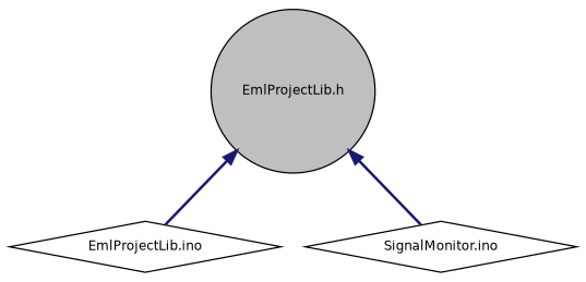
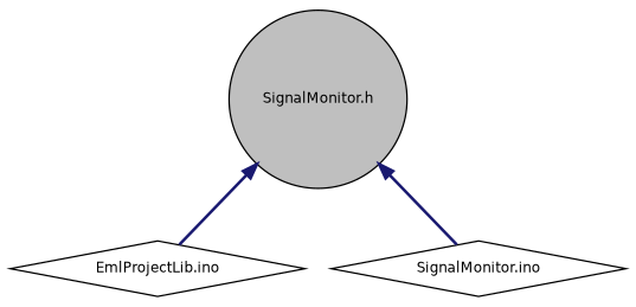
  digraph {
    node [color=black fillcolor=white fontname=Helvetica fontsize=10 shape=diamond style=filled]
    edge [color=midnightblue dir=back fontname=Helvetica fontsize=10 labelfontname=Helvetica labelfontsize=10 style=bold]
-   n1 [fillcolor=grey75 fontcolor=black height=0.2 label="EmlProjectLib.h" shape=circle width=0.4]
+   n1 [fillcolor=grey75 fontcolor=black height=0.2 label="SignalMonitor.h" shape=circle width=0.4]
    n2 [height=0.2 label="EmlProjectLib.ino" width=0.4]
    n3 [height=0.2 label="SignalMonitor.ino" width=0.4]
    n1 -> n2
    n1 -> n3
  }
